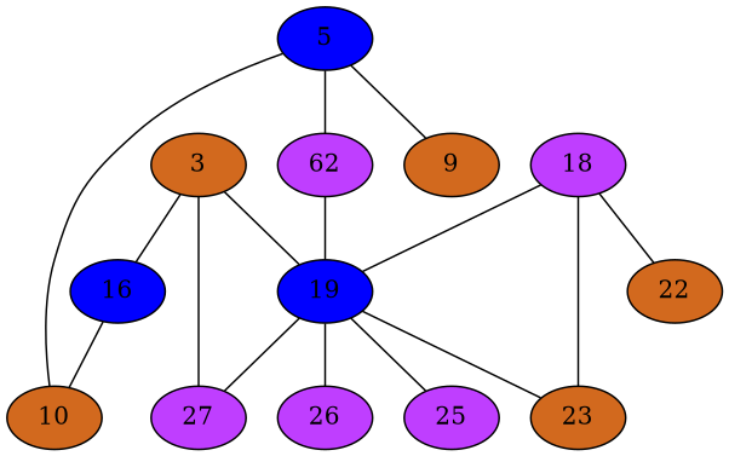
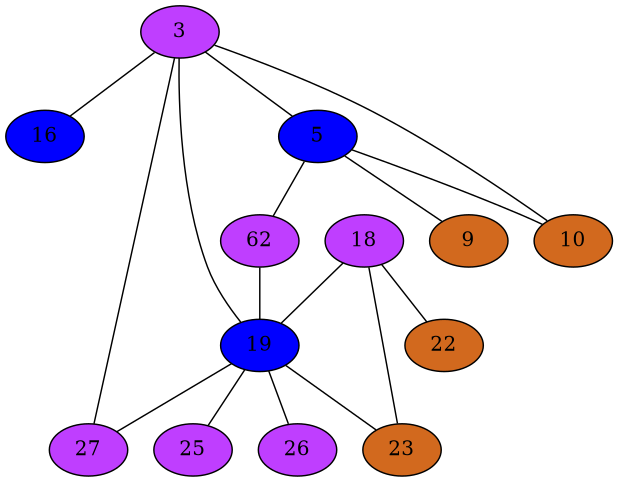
  strict graph {
    node [fillcolor=darkorchid1 style=filled]
-   n1 [fillcolor=chocolate label=3]
+   n1 [label=3]
    n2 [fillcolor=blue1 label=16]
    n3 [fillcolor=blue1 label=19]
    n4 [fillcolor=blue1 label=5]
    n5 [fillcolor=chocolate label=10]
    n6 [label=27]
    n7 [fillcolor=chocolate label=23]
    n8 [label=25]
    n9 [label=26]
    n10 [fillcolor=chocolate label=9]
    n11 [label=62]
    n12 [fillcolor=chocolate label=22]
    n13 [label=18]
    n1 -- n2
    n1 -- n3
-   n2 -- n5
+   n1 -- n4
+   n1 -- n5
    n1 -- n6
    n3 -- n6
    n3 -- n7
    n3 -- n8
    n3 -- n9
    n4 -- n5
    n4 -- n10
    n4 -- n11
    n11 -- n3
    n13 -- n3
    n13 -- n7
    n13 -- n12
  }
